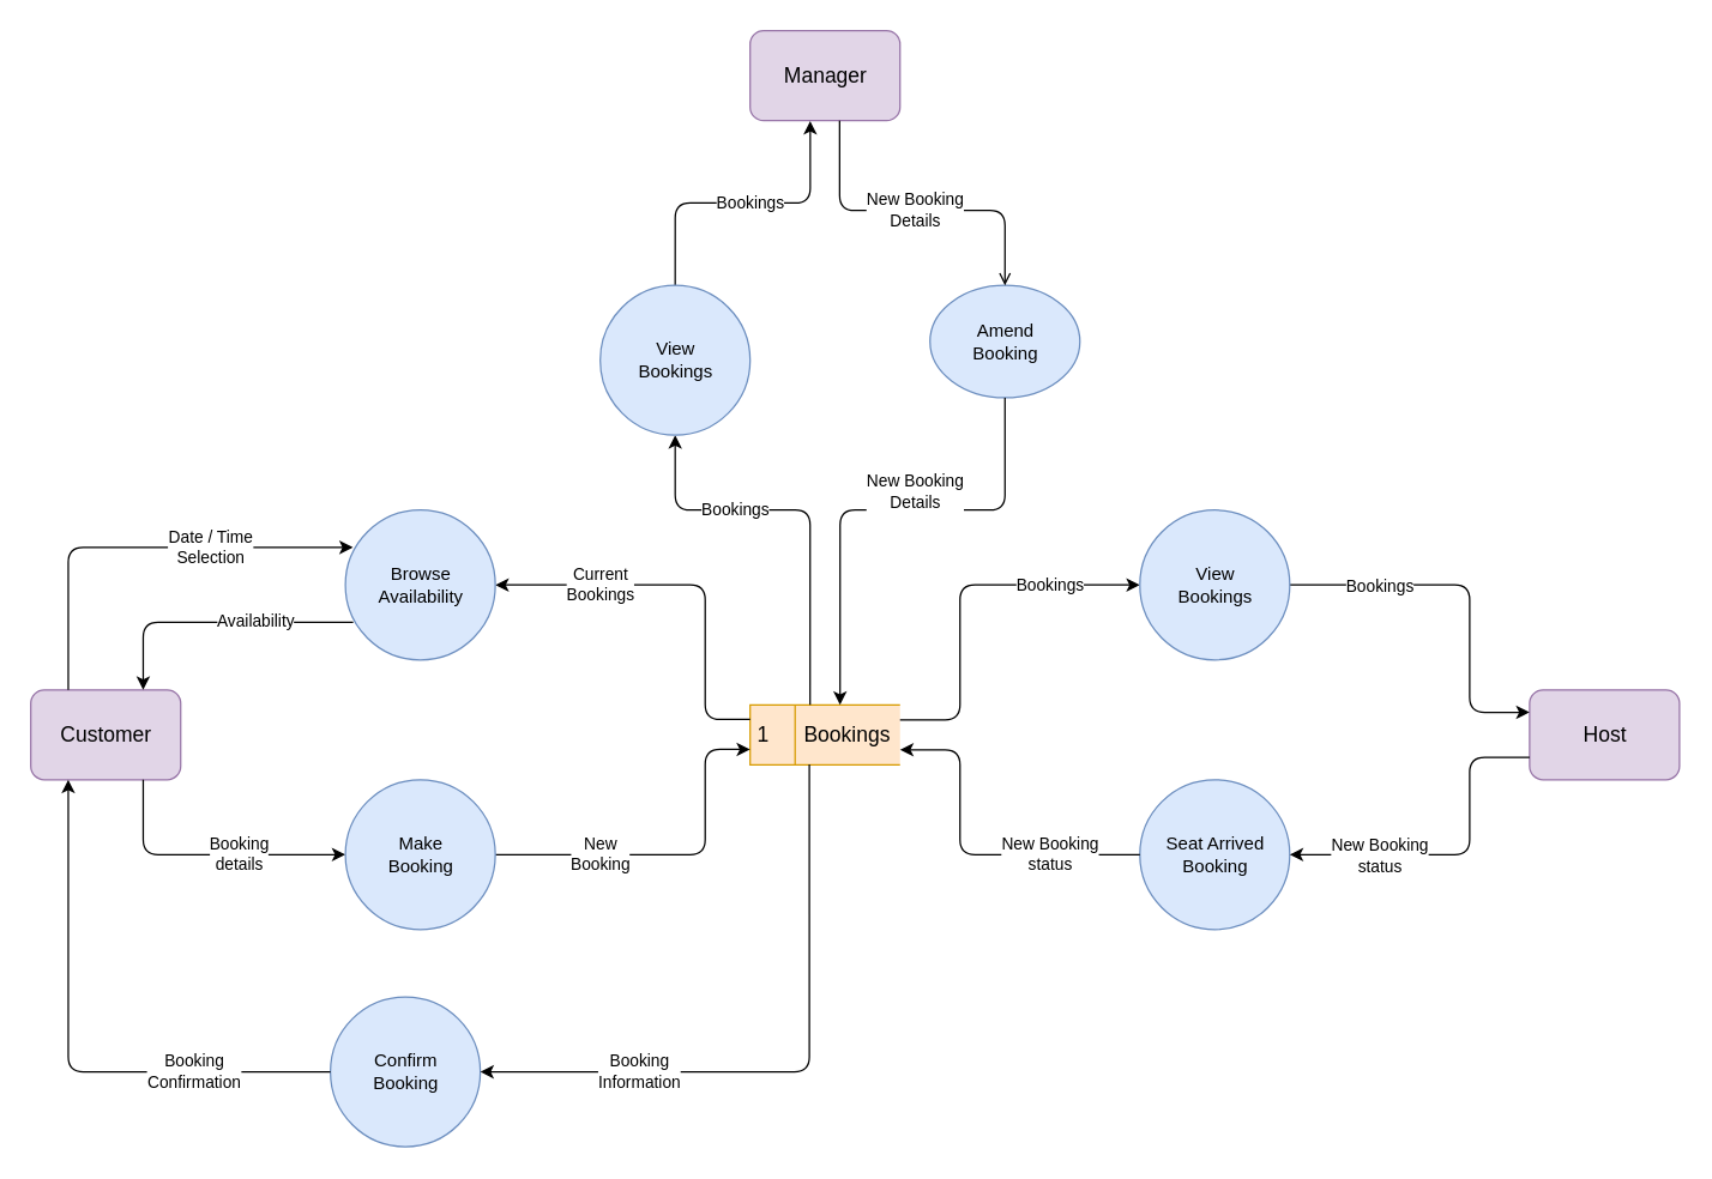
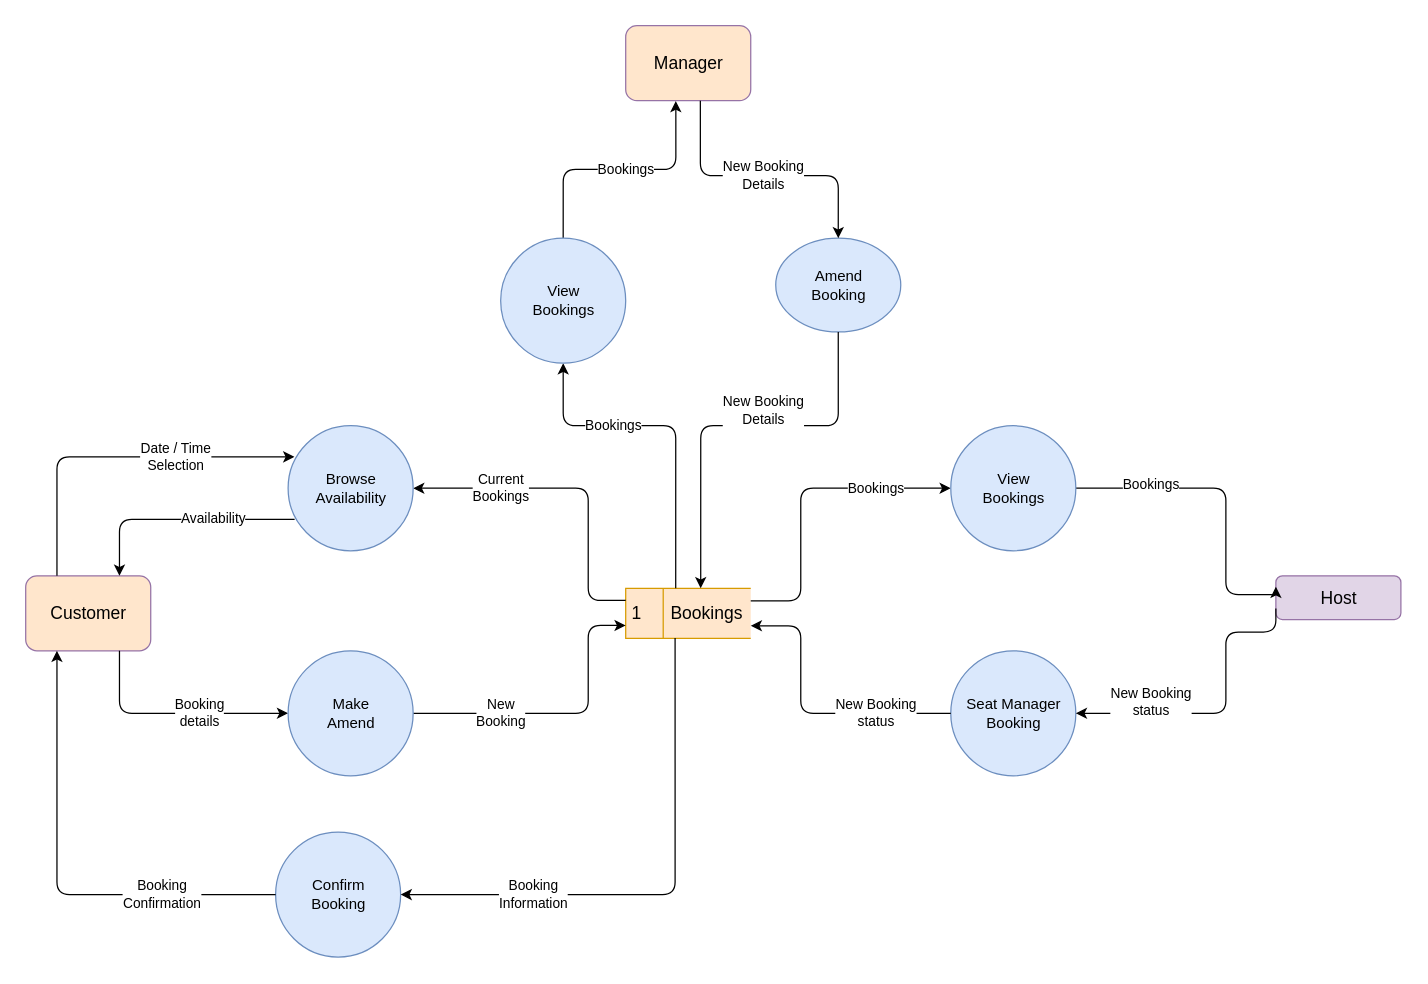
  <mxCell id="0" />
  <mxCell id="1" parent="0" />
- <mxCell id="2" value="Customer" style="html=1;dashed=0;whitespace=wrap;rounded=1;fontSize=14;fillColor=#e1d5e7;strokeColor=#9673a6;" parent="1" vertex="1"><mxGeometry x="20" y="460" width="100" height="60" as="geometry" /></mxCell>
+ <mxCell id="2" value="Customer" style="html=1;dashed=0;whitespace=wrap;rounded=1;fontSize=14;fillColor=#ffe6cc;strokeColor=#9673a6;" parent="1" vertex="1"><mxGeometry x="20" y="460" width="100" height="60" as="geometry" /></mxCell>
  <mxCell id="3" value="Booking&lt;br&gt;details" style="endArrow=classic;html=1;edgeStyle=orthogonalEdgeStyle;rounded=1;entryX=0;entryY=0.5;entryDx=0;entryDy=0;exitX=0.75;exitY=1;exitDx=0;exitDy=0;" parent="1" source="2" target="20" edge="1"><mxGeometry x="19.88" y="-100" width="50" height="50" as="geometry"><mxPoint x="120" y="500" as="sourcePoint" /><mxPoint x="260" y="500" as="targetPoint" /><Array as="points"><mxPoint x="94.88" y="570" /></Array><mxPoint x="-3" y="25" as="offset" /></mxGeometry></mxCell>
  <mxCell id="4" value="Availability" style="endArrow=classic;html=1;edgeStyle=orthogonalEdgeStyle;rounded=1;exitX=0.052;exitY=0.749;exitDx=0;exitDy=0;entryX=0.75;entryY=0;entryDx=0;entryDy=0;exitPerimeter=0;" parent="1" source="21" target="2" edge="1"><mxGeometry x="19.88" y="-100" width="50" height="50" as="geometry"><mxPoint x="260" y="480" as="sourcePoint" /><mxPoint x="120" y="480" as="targetPoint" /><Array as="points"><mxPoint x="94.88" y="415" /></Array><mxPoint x="5" y="-23" as="offset" /></mxGeometry></mxCell>
  <mxCell id="5" value="1&lt;span style=&quot;white-space: pre; font-size: 14px;&quot;&gt;&#09;&lt;/span&gt;Bookings" style="html=1;dashed=0;whitespace=wrap;shape=mxgraph.dfd.dataStoreID;align=left;spacingLeft=3;points=[[0,0],[0.5,0],[1,0],[0,0.5],[1,0.5],[0,1],[0.5,1],[1,1]];fillColor=#ffe6cc;strokeColor=#d79b00;fontSize=14;" parent="1" vertex="1"><mxGeometry x="499.88" y="470" width="100" height="40" as="geometry" /></mxCell>
- <mxCell id="6" value="Manager" style="html=1;dashed=0;whitespace=wrap;rounded=1;fontSize=14;fillColor=#e1d5e7;strokeColor=#9673a6;" parent="1" vertex="1"><mxGeometry x="499.88" y="20" width="100" height="60" as="geometry" /></mxCell>
- <mxCell id="7" value="Host" style="html=1;dashed=0;whitespace=wrap;rounded=1;fontSize=14;fillColor=#e1d5e7;strokeColor=#9673a6;" parent="1" vertex="1"><mxGeometry x="1019.88" y="460" width="100" height="60" as="geometry" /></mxCell>
- <mxCell id="8" value="Seat Arrived&lt;br&gt;Booking" style="shape=ellipse;html=1;dashed=0;whitespace=wrap;aspect=fixed;perimeter=ellipsePerimeter;fillColor=#dae8fc;strokeColor=#6c8ebf;" parent="1" vertex="1"><mxGeometry x="759.88" y="520" width="100" height="100" as="geometry" /></mxCell>
+ <mxCell id="6" value="Manager" style="html=1;dashed=0;whitespace=wrap;rounded=1;fontSize=14;fillColor=#ffe6cc;strokeColor=#9673a6;" parent="1" vertex="1"><mxGeometry x="499.88" y="20" width="100" height="60" as="geometry" /></mxCell>
+ <mxCell id="7" value="Host" style="html=1;dashed=0;whitespace=wrap;rounded=1;fontSize=14;fillColor=#e1d5e7;strokeColor=#9673a6;" parent="1" vertex="1"><mxGeometry x="1019.88" y="460" width="100" height="35" as="geometry" /></mxCell>
+ <mxCell id="8" value="Seat Manager&lt;br&gt;Booking" style="shape=ellipse;html=1;dashed=0;whitespace=wrap;aspect=fixed;perimeter=ellipsePerimeter;fillColor=#dae8fc;strokeColor=#6c8ebf;" parent="1" vertex="1"><mxGeometry x="759.88" y="520" width="100" height="100" as="geometry" /></mxCell>
  <mxCell id="9" value="Bookings" style="endArrow=classic;html=1;edgeStyle=orthogonalEdgeStyle;rounded=1;entryX=0;entryY=0.5;entryDx=0;entryDy=0;" parent="1" target="24" edge="1"><mxGeometry x="19.88" y="-100" width="50" height="50" as="geometry"><mxPoint x="599.88" y="480" as="sourcePoint" /><mxPoint x="739.88" y="480" as="targetPoint" /><Array as="points"><mxPoint x="639.88" y="480" /><mxPoint x="639.88" y="390" /></Array><mxPoint x="20" y="-45" as="offset" /></mxGeometry></mxCell>
  <mxCell id="10" value="New Booking&lt;br&gt;status" style="endArrow=classic;html=1;edgeStyle=orthogonalEdgeStyle;rounded=1;exitX=0;exitY=0.5;exitDx=0;exitDy=0;" parent="1" source="8" edge="1"><mxGeometry x="19.88" y="-100" width="50" height="50" as="geometry"><mxPoint x="739.88" y="500" as="sourcePoint" /><mxPoint x="599.88" y="500" as="targetPoint" /><Array as="points"><mxPoint x="639.88" y="570" /><mxPoint x="639.88" y="500" /></Array><mxPoint x="20" y="35" as="offset" /></mxGeometry></mxCell>
  <mxCell id="11" value="Amend&lt;br&gt;Booking" style="shape=ellipse;html=1;dashed=0;whitespace=wrap;aspect=fixed;perimeter=ellipsePerimeter;fillColor=#dae8fc;strokeColor=#6c8ebf;" parent="1" vertex="1"><mxGeometry x="619.88" y="190" width="100" height="75" as="geometry" /></mxCell>
  <mxCell id="12" value="Bookings" style="endArrow=classic;html=1;edgeStyle=orthogonalEdgeStyle;rounded=1;exitX=0.5;exitY=0;exitDx=0;exitDy=0;entryX=0.401;entryY=1.005;entryDx=0;entryDy=0;entryPerimeter=0;" parent="1" source="23" target="6" edge="1"><mxGeometry x="19.88" y="-100" width="50" height="50" as="geometry"><mxPoint x="539.88" y="250" as="sourcePoint" /><mxPoint x="539.88" y="130" as="targetPoint" /><mxPoint x="5" as="offset" /></mxGeometry></mxCell>
- <mxCell id="13" value="New Booking&lt;br&gt;Details" style="endArrow=open;html=1;edgeStyle=orthogonalEdgeStyle;rounded=1;exitX=0.597;exitY=1;exitDx=0;exitDy=0;entryX=0.5;entryY=0;entryDx=0;entryDy=0;exitPerimeter=0;" parent="1" source="6" target="11" edge="1"><mxGeometry x="19.88" y="-100" width="50" height="50" as="geometry"><mxPoint x="559.88" y="130" as="sourcePoint" /><mxPoint x="559.88" y="250" as="targetPoint" /><Array as="points"><mxPoint x="559.88" y="140" /><mxPoint x="669.88" y="140" /></Array><mxPoint x="-5" y="5" as="offset" /></mxGeometry></mxCell>
+ <mxCell id="13" value="New Booking&lt;br&gt;Details" style="endArrow=classic;html=1;edgeStyle=orthogonalEdgeStyle;rounded=1;exitX=0.597;exitY=1;exitDx=0;exitDy=0;entryX=0.5;entryY=0;entryDx=0;entryDy=0;exitPerimeter=0;" parent="1" source="6" target="11" edge="1"><mxGeometry x="19.88" y="-100" width="50" height="50" as="geometry"><mxPoint x="559.88" y="130" as="sourcePoint" /><mxPoint x="559.88" y="250" as="targetPoint" /><Array as="points"><mxPoint x="559.88" y="140" /><mxPoint x="669.88" y="140" /></Array><mxPoint x="-5" y="5" as="offset" /></mxGeometry></mxCell>
  <mxCell id="14" value="Bookings" style="endArrow=classic;html=1;edgeStyle=orthogonalEdgeStyle;rounded=1;entryX=0.5;entryY=1;entryDx=0;entryDy=0;exitX=0.399;exitY=0.006;exitDx=0;exitDy=0;exitPerimeter=0;" parent="1" target="23" edge="1"><mxGeometry x="19.88" y="-100" width="50" height="50" as="geometry"><mxPoint x="539.88" y="470" as="sourcePoint" /><mxPoint x="539.88" y="350" as="targetPoint" /><Array as="points"><mxPoint x="539.88" y="340" /><mxPoint x="449.88" y="340" /></Array><mxPoint x="-5" y="-40" as="offset" /></mxGeometry></mxCell>
  <mxCell id="15" value="New Booking&lt;br&gt;Details" style="endArrow=classic;html=1;edgeStyle=orthogonalEdgeStyle;rounded=1;exitX=0.5;exitY=1;exitDx=0;exitDy=0;" parent="1" source="11" edge="1"><mxGeometry x="19.88" y="-100" width="50" height="50" as="geometry"><mxPoint x="559.88" y="350" as="sourcePoint" /><mxPoint x="559.88" y="470" as="targetPoint" /><Array as="points"><mxPoint x="669.88" y="340" /><mxPoint x="559.88" y="340" /></Array><mxPoint x="-5" y="-40" as="offset" /></mxGeometry></mxCell>
  <mxCell id="16" value="Bookings" style="endArrow=classic;html=1;edgeStyle=orthogonalEdgeStyle;rounded=1;exitX=1;exitY=0.5;exitDx=0;exitDy=0;entryX=0;entryY=0.25;entryDx=0;entryDy=0;" parent="1" source="24" target="7" edge="1"><mxGeometry x="19.88" y="-100" width="50" height="50" as="geometry"><mxPoint x="859.88" y="479.83" as="sourcePoint" /><mxPoint x="999.88" y="479.83" as="targetPoint" /><Array as="points"><mxPoint x="979.88" y="390" /><mxPoint x="979.88" y="475" /></Array><mxPoint x="-20" y="-42" as="offset" /></mxGeometry></mxCell>
  <mxCell id="17" value="New Booking&lt;br&gt;status" style="endArrow=classic;html=1;edgeStyle=orthogonalEdgeStyle;rounded=1;entryX=1;entryY=0.5;entryDx=0;entryDy=0;exitX=0;exitY=0.75;exitDx=0;exitDy=0;" parent="1" source="7" target="8" edge="1"><mxGeometry x="19.88" y="-100" width="50" height="50" as="geometry"><mxPoint x="999.88" y="499.83" as="sourcePoint" /><mxPoint x="859.88" y="499.83" as="targetPoint" /><Array as="points"><mxPoint x="979.88" y="505" /><mxPoint x="979.88" y="570" /></Array><mxPoint x="-20" y="33" as="offset" /></mxGeometry></mxCell>
  <mxCell id="18" value="New&lt;br&gt;Booking" style="endArrow=classic;html=1;edgeStyle=orthogonalEdgeStyle;rounded=1;exitX=1;exitY=0.5;exitDx=0;exitDy=0;" parent="1" source="20" edge="1"><mxGeometry x="19.88" y="-100" width="50" height="50" as="geometry"><mxPoint x="359.88" y="499.71" as="sourcePoint" /><mxPoint x="499.88" y="499.71" as="targetPoint" /><Array as="points"><mxPoint x="469.88" y="570" /><mxPoint x="469.88" y="500" /></Array><mxPoint x="-15" y="35" as="offset" /></mxGeometry></mxCell>
  <mxCell id="19" value="Current&lt;br&gt;Bookings" style="endArrow=classic;html=1;edgeStyle=orthogonalEdgeStyle;rounded=1;entryX=1;entryY=0.5;entryDx=0;entryDy=0;" parent="1" target="21" edge="1"><mxGeometry x="19.88" y="-100" width="50" height="50" as="geometry"><mxPoint x="499.88" y="479.71" as="sourcePoint" /><mxPoint x="359.88" y="479.71" as="targetPoint" /><Array as="points"><mxPoint x="469.88" y="480" /><mxPoint x="469.88" y="390" /></Array><mxPoint x="-15" y="-45" as="offset" /></mxGeometry></mxCell>
- <mxCell id="20" value="Make&lt;br&gt;Booking" style="shape=ellipse;html=1;dashed=0;whitespace=wrap;aspect=fixed;perimeter=ellipsePerimeter;fillColor=#dae8fc;strokeColor=#6c8ebf;" parent="1" vertex="1"><mxGeometry x="229.88" y="520" width="100" height="100" as="geometry" /></mxCell>
+ <mxCell id="20" value="Make&lt;br&gt;Amend" style="shape=ellipse;html=1;dashed=0;whitespace=wrap;aspect=fixed;perimeter=ellipsePerimeter;fillColor=#dae8fc;strokeColor=#6c8ebf;" parent="1" vertex="1"><mxGeometry x="229.88" y="520" width="100" height="100" as="geometry" /></mxCell>
  <mxCell id="21" value="Browse&lt;br&gt;Availability" style="shape=ellipse;html=1;dashed=0;whitespace=wrap;aspect=fixed;perimeter=ellipsePerimeter;fillColor=#dae8fc;strokeColor=#6c8ebf;" parent="1" vertex="1"><mxGeometry x="229.88" y="340" width="100" height="100" as="geometry" /></mxCell>
  <mxCell id="22" value="Date / Time&lt;br&gt;Selection" style="endArrow=classic;html=1;rounded=1;edgeStyle=orthogonalEdgeStyle;exitX=0.25;exitY=0;exitDx=0;exitDy=0;entryX=0.05;entryY=0.249;entryDx=0;entryDy=0;entryPerimeter=0;" parent="1" source="2" target="21" edge="1"><mxGeometry x="0.333" width="50" height="50" relative="1" as="geometry"><mxPoint x="119.88" y="370" as="sourcePoint" /><mxPoint x="169.88" y="320" as="targetPoint" /><Array as="points"><mxPoint x="44.88" y="365" /></Array><mxPoint as="offset" /></mxGeometry></mxCell>
  <mxCell id="23" value="View&lt;br&gt;Bookings" style="shape=ellipse;html=1;dashed=0;whitespace=wrap;aspect=fixed;perimeter=ellipsePerimeter;fillColor=#dae8fc;strokeColor=#6c8ebf;" parent="1" vertex="1"><mxGeometry x="399.88" y="190" width="100" height="100" as="geometry" /></mxCell>
  <mxCell id="24" value="View&lt;br&gt;Bookings" style="shape=ellipse;html=1;dashed=0;whitespace=wrap;aspect=fixed;perimeter=ellipsePerimeter;fillColor=#dae8fc;strokeColor=#6c8ebf;" parent="1" vertex="1"><mxGeometry x="759.88" y="340" width="100" height="100" as="geometry" /></mxCell>
  <mxCell id="25" value="Confirm&lt;br&gt;Booking" style="shape=ellipse;html=1;dashed=0;whitespace=wrap;aspect=fixed;perimeter=ellipsePerimeter;fillColor=#dae8fc;strokeColor=#6c8ebf;" parent="1" vertex="1"><mxGeometry x="219.88" y="665" width="100" height="100" as="geometry" /></mxCell>
  <mxCell id="26" value="Booking&lt;br&gt;Information" style="endArrow=classic;html=1;rounded=1;edgeStyle=orthogonalEdgeStyle;exitX=0.395;exitY=0.995;exitDx=0;exitDy=0;exitPerimeter=0;entryX=1;entryY=0.5;entryDx=0;entryDy=0;" parent="1" source="5" target="25" edge="1"><mxGeometry x="0.5" width="50" height="50" relative="1" as="geometry"><mxPoint x="429.88" y="640" as="sourcePoint" /><mxPoint x="479.88" y="590" as="targetPoint" /><mxPoint as="offset" /></mxGeometry></mxCell>
  <mxCell id="27" value="Booking&lt;br&gt;Confirmation" style="endArrow=classic;html=1;rounded=1;edgeStyle=orthogonalEdgeStyle;exitX=0;exitY=0.5;exitDx=0;exitDy=0;entryX=0.25;entryY=1;entryDx=0;entryDy=0;" parent="1" source="25" target="2" edge="1"><mxGeometry x="-0.507" width="50" height="50" relative="1" as="geometry"><mxPoint x="429.88" y="640" as="sourcePoint" /><mxPoint x="479.88" y="590" as="targetPoint" /><mxPoint as="offset" /></mxGeometry></mxCell>
